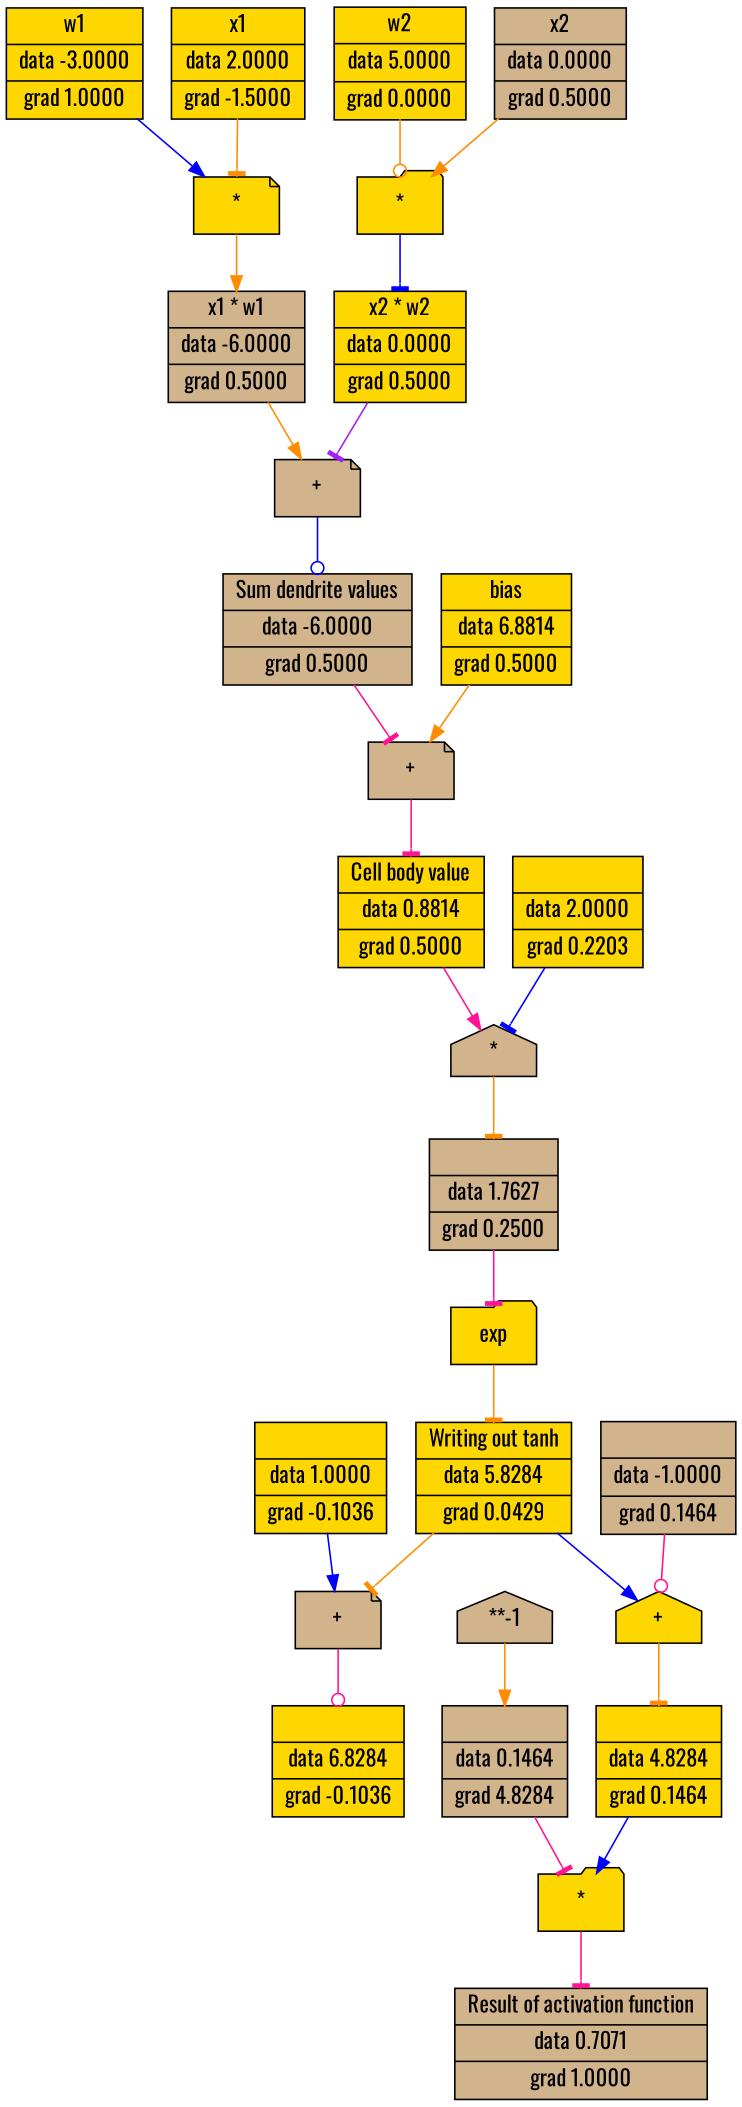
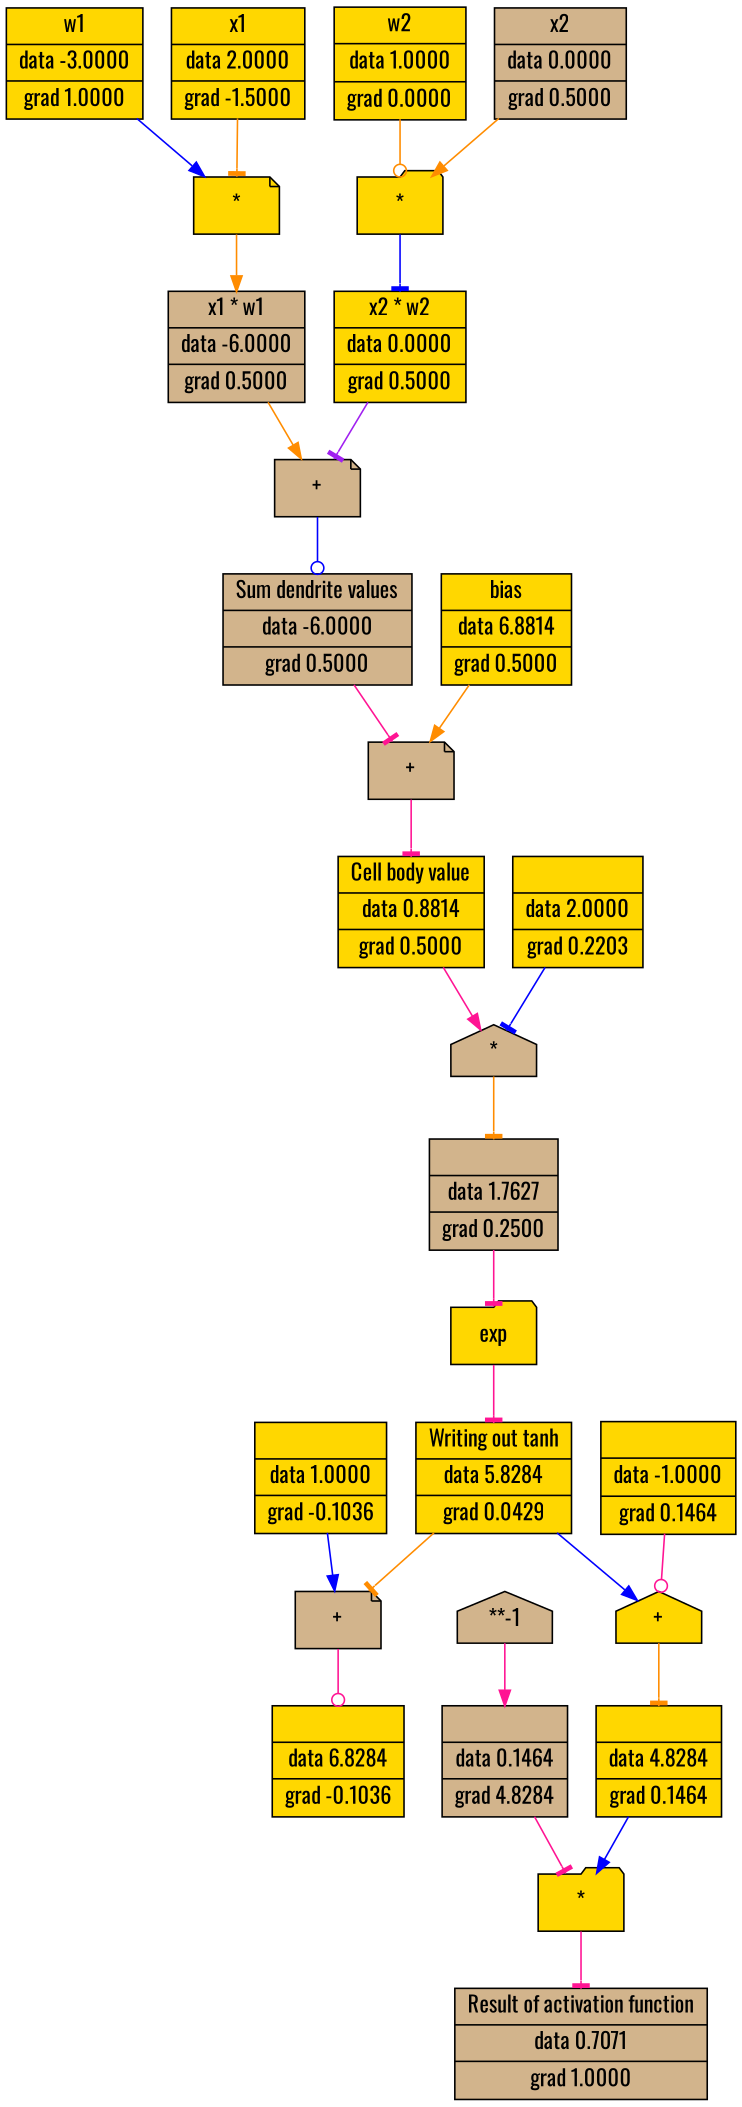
  digraph {
    fontname=Oswald
    rankdir=TB
    node [fillcolor=gold fontname=Oswald shape=record style=filled]
    edge [arrowhead=tee color=darkorange fontname=Oswald]
    n1 [fillcolor=tan label="{ | data 1.7627 | grad 0.2500}"]
    n2 [label=exp shape=folder]
    n3 [label="{Writing out tanh | data 5.8284 | grad 0.0429}"]
    n4 [fillcolor=tan label="*" shape=house]
    n5 [fillcolor=tan label="{Sum dendrite values | data -6.0000 | grad 0.5000}"]
    n6 [fillcolor=tan label="+" shape=note]
    n7 [label="{Cell body value | data 0.8814 | grad 0.5000}"]
    n8 [fillcolor=tan label="+" shape=note]
    n9 [fillcolor=tan label="{Result of activation function | data 0.7071 | grad 1.0000}"]
    n10 [label="*" shape=folder]
    n11 [label="{ | data 1.0000 | grad -0.1036}"]
    n12 [fillcolor=tan label="+" shape=note]
    n13 [label="{ | data 6.8284 | grad -0.1036}"]
    n14 [label="{bias | data 6.8814 | grad 0.5000}"]
    n15 [fillcolor=tan label="**-1" shape=house]
    n16 [fillcolor=tan label="{ | data 0.1464 | grad 4.8284}"]
    n17 [label="+" shape=house]
    n18 [label="{ | data 4.8284 | grad 0.1464}"]
    n19 [fillcolor=tan label="{x1 * w1 | data -6.0000 | grad 0.5000}"]
    n20 [label="*" shape=note]
    n21 [label="{w1 | data -3.0000 | grad 1.0000}"]
-   n22 [label="{w2 | data 5.0000 | grad 0.0000}"]
+   n22 [label="{w2 | data 1.0000 | grad 0.0000}"]
    n23 [label="*" shape=folder]
    n24 [label="{x2 * w2 | data 0.0000 | grad 0.5000}"]
    n25 [fillcolor=tan label="{x2 | data 0.0000 | grad 0.5000}"]
-   n26 [fillcolor=tan label="{ | data -1.0000 | grad 0.1464}"]
+   n26 [label="{ | data -1.0000 | grad 0.1464}"]
    n27 [label="{x1 | data 2.0000 | grad -1.5000}"]
    n28 [label="{ | data 2.0000 | grad 0.2203}"]
    n1 -> n2 [color=deeppink]
-   n2 -> n3
+   n2 -> n3 [color=deeppink]
    n3 -> n12
    n3 -> n17 [arrowhead=normal color=blue]
    n4 -> n1
    n5 -> n6 [color=deeppink]
    n6 -> n7 [color=deeppink]
    n7 -> n4 [arrowhead=normal color=deeppink]
    n8 -> n5 [arrowhead=odot color=blue]
    n10 -> n9 [color=deeppink]
    n11 -> n12 [arrowhead=normal color=blue]
    n12 -> n13 [arrowhead=odot color=deeppink]
    n14 -> n6 [arrowhead=normal]
-   n15 -> n16 [arrowhead=normal]
+   n15 -> n16 [arrowhead=normal color=deeppink]
    n16 -> n10 [color=deeppink]
    n17 -> n18
    n18 -> n10 [arrowhead=normal color=blue]
    n19 -> n8 [arrowhead=normal]
    n20 -> n19 [arrowhead=normal]
    n21 -> n20 [arrowhead=normal color=blue]
    n22 -> n23 [arrowhead=odot]
    n23 -> n24 [color=blue]
    n24 -> n8 [color=purple]
    n25 -> n23 [arrowhead=normal]
    n26 -> n17 [arrowhead=odot color=deeppink]
    n27 -> n20
    n28 -> n4 [color=blue]
  }
